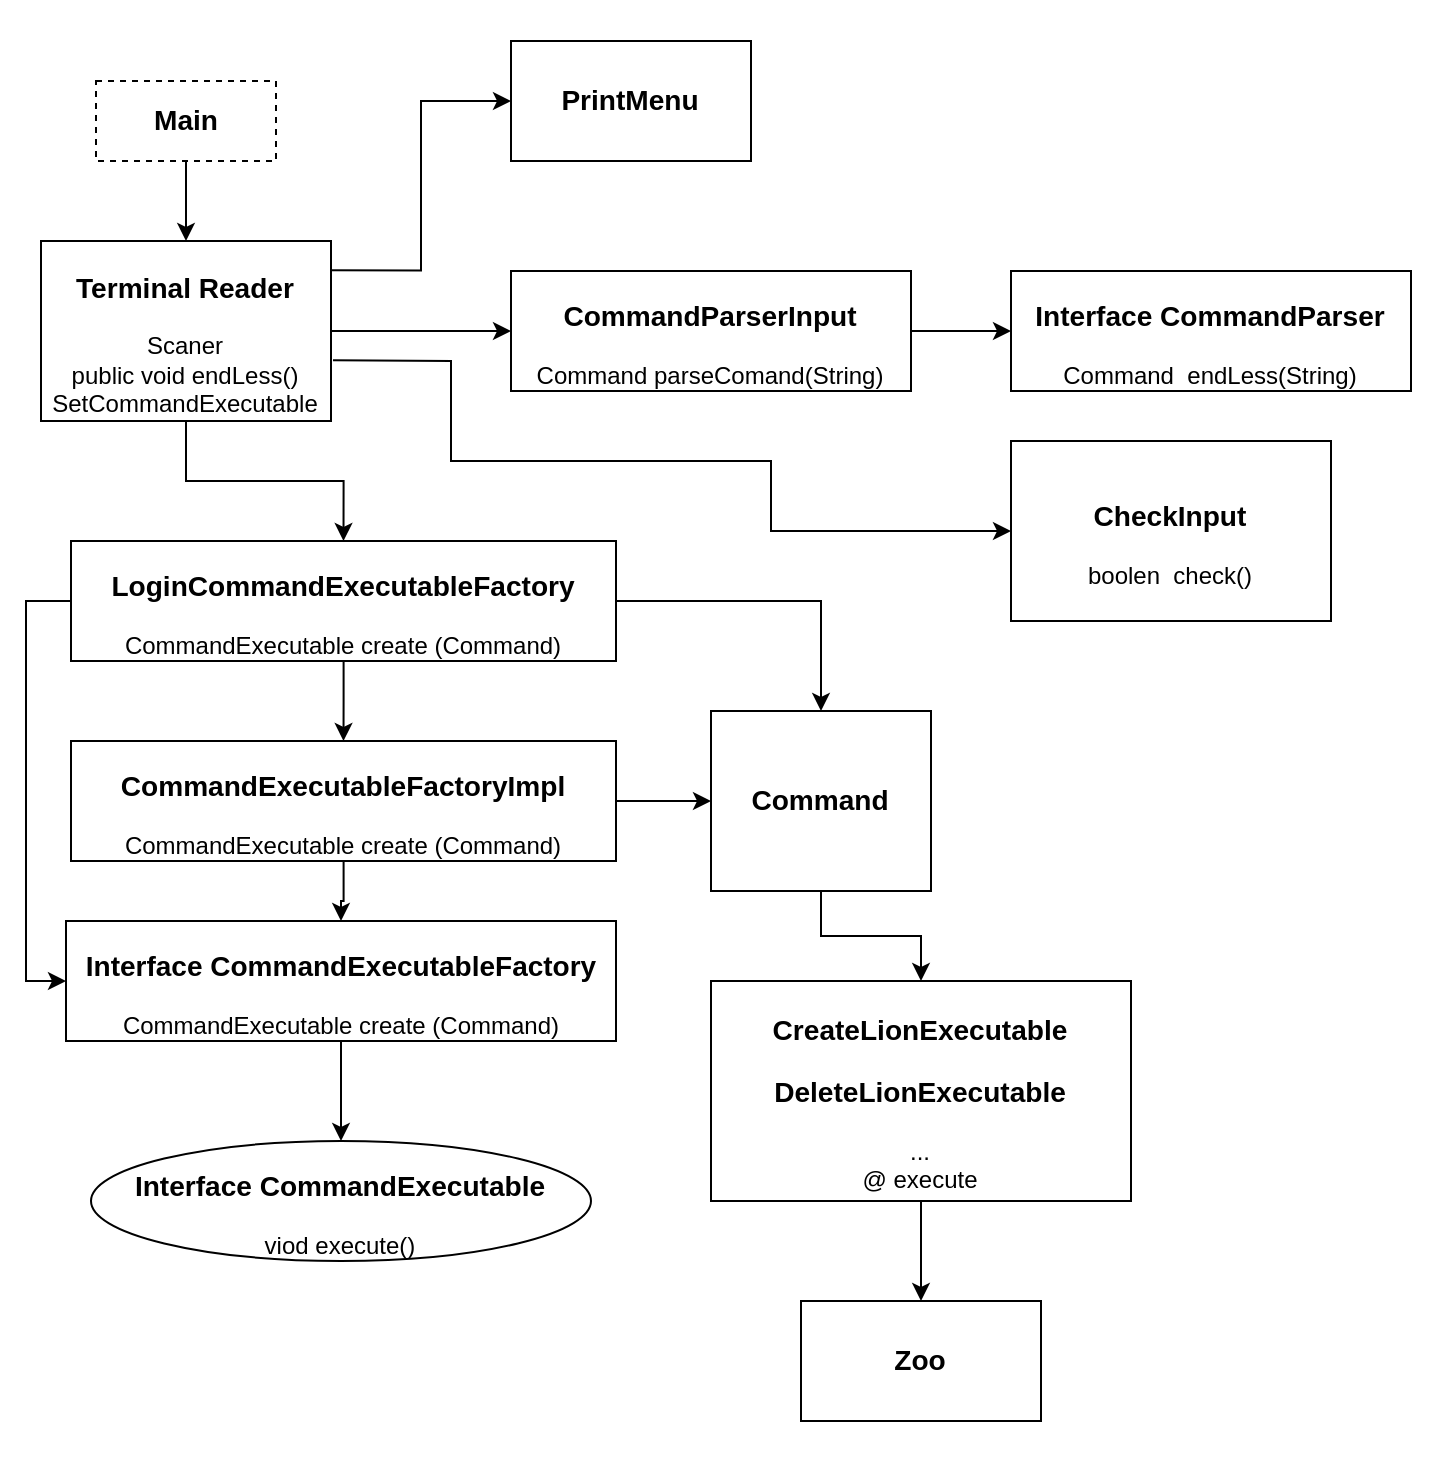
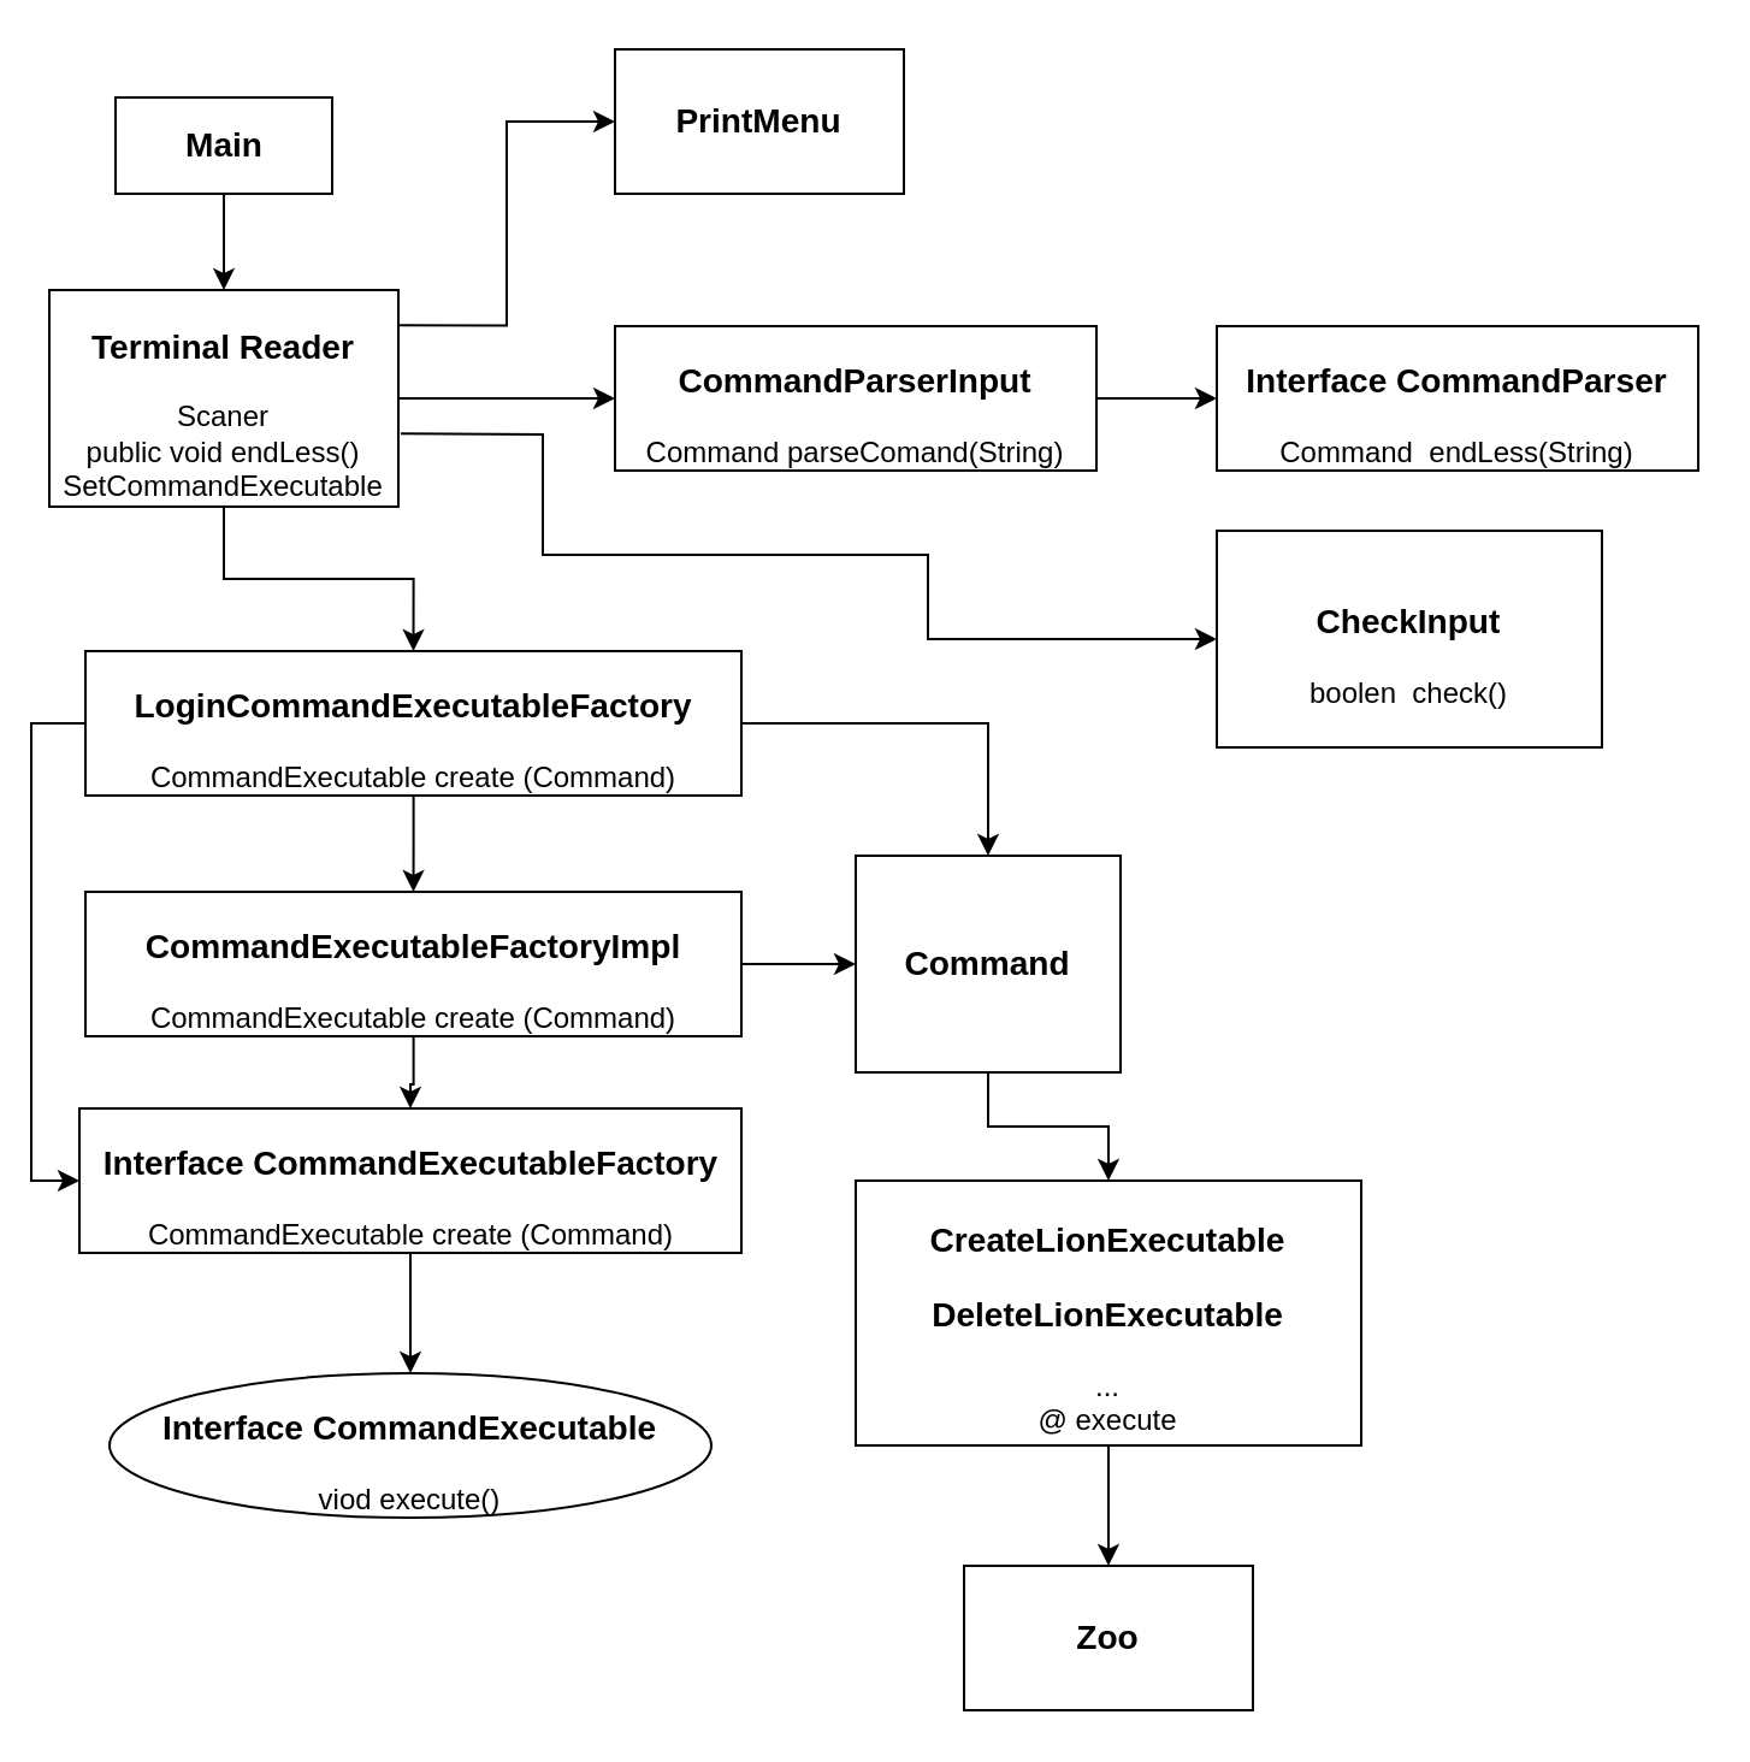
  <mxCell id="0" />
  <mxCell id="1" parent="0" />
  <mxCell id="2" value="" style="edgeStyle=orthogonalEdgeStyle;rounded=0;orthogonalLoop=1;jettySize=auto;html=1;fontColor=#000000;" parent="1" source="3" target="7" edge="1"><mxGeometry relative="1" as="geometry" /></mxCell>
- <mxCell id="3" value="&lt;h3&gt;Main&lt;/h3&gt;" style="rounded=0;whiteSpace=wrap;html=1;dashed=1;" parent="1" vertex="1"><mxGeometry x="47.5" y="40" width="90" height="40" as="geometry" /></mxCell>
+ <mxCell id="3" value="&lt;h3&gt;Main&lt;/h3&gt;" style="rounded=0;whiteSpace=wrap;html=1;" parent="1" vertex="1"><mxGeometry x="47.5" y="40" width="90" height="40" as="geometry" /></mxCell>
  <mxCell id="4" style="edgeStyle=orthogonalEdgeStyle;rounded=0;orthogonalLoop=1;jettySize=auto;html=1;entryX=0;entryY=0.5;entryDx=0;entryDy=0;fontColor=#000000;exitX=0.993;exitY=0.163;exitDx=0;exitDy=0;exitPerimeter=0;" parent="1" source="7" target="16" edge="1"><mxGeometry relative="1" as="geometry" /></mxCell>
  <mxCell id="5" style="edgeStyle=orthogonalEdgeStyle;rounded=0;orthogonalLoop=1;jettySize=auto;html=1;entryX=0.5;entryY=0;entryDx=0;entryDy=0;fontSize=14;" parent="1" source="7" target="26" edge="1"><mxGeometry relative="1" as="geometry" /></mxCell>
  <mxCell id="6" style="edgeStyle=orthogonalEdgeStyle;rounded=0;orthogonalLoop=1;jettySize=auto;html=1;entryX=0;entryY=0.5;entryDx=0;entryDy=0;" edge="1" parent="1" source="7" target="21"><mxGeometry relative="1" as="geometry" /></mxCell>
  <mxCell id="7" value="&lt;h3&gt;Terminal Reader&lt;/h3&gt;Scaner&lt;br&gt;public void endLess()&lt;br&gt;SetCommandExecutable" style="rounded=0;whiteSpace=wrap;html=1;" parent="1" vertex="1"><mxGeometry x="20" y="120" width="145" height="90" as="geometry" /></mxCell>
  <mxCell id="8" value="&lt;h3&gt;Interface CommandParser&lt;/h3&gt;Command&amp;nbsp; endLess(String)" style="rounded=0;whiteSpace=wrap;html=1;fontColor=#000000;" parent="1" vertex="1"><mxGeometry x="505" y="135" width="200" height="60" as="geometry" /></mxCell>
  <mxCell id="9" style="edgeStyle=orthogonalEdgeStyle;rounded=0;orthogonalLoop=1;jettySize=auto;html=1;entryX=0.5;entryY=0;entryDx=0;entryDy=0;" parent="1" source="10" target="11" edge="1"><mxGeometry relative="1" as="geometry" /></mxCell>
  <mxCell id="10" value="&lt;h3 style=&quot;font-size: 14px;&quot;&gt;&lt;span style=&quot;background-color: initial;&quot;&gt;Interface&lt;/span&gt;&amp;nbsp;CommandExecutableFactory&lt;/h3&gt;CommandExecutable create (Command)" style="rounded=0;whiteSpace=wrap;html=1;fontColor=#000000;" parent="1" vertex="1"><mxGeometry x="32.5" y="460" width="275" height="60" as="geometry" /></mxCell>
  <mxCell id="11" value="&lt;h3&gt;Interface CommandExecutable&lt;/h3&gt;viod execute()" style="ellipse;whiteSpace=wrap;html=1;fontColor=#000000;" parent="1" vertex="1"><mxGeometry x="45" y="570" width="250" height="60" as="geometry" /></mxCell>
  <mxCell id="12" style="edgeStyle=orthogonalEdgeStyle;rounded=0;orthogonalLoop=1;jettySize=auto;html=1;" edge="1" parent="1" source="13" target="17"><mxGeometry relative="1" as="geometry" /></mxCell>
  <mxCell id="13" value="&lt;h3&gt;CreateLionExecutable&lt;/h3&gt;&lt;div&gt;&lt;h3&gt;DeleteLionExecutable&lt;/h3&gt;&lt;/div&gt;&lt;div&gt;...&lt;/div&gt;@ execute" style="rounded=0;whiteSpace=wrap;html=1;fontColor=#000000;" parent="1" vertex="1"><mxGeometry x="355" y="490" width="210" height="110" as="geometry" /></mxCell>
  <mxCell id="14" style="edgeStyle=orthogonalEdgeStyle;rounded=0;orthogonalLoop=1;jettySize=auto;html=1;entryX=0.5;entryY=0;entryDx=0;entryDy=0;" edge="1" parent="1" source="15" target="13"><mxGeometry relative="1" as="geometry"><mxPoint x="425" y="480" as="targetPoint" /></mxGeometry></mxCell>
  <mxCell id="15" value="&lt;h3&gt;Command&lt;/h3&gt;" style="rounded=0;whiteSpace=wrap;html=1;strokeColor=default;fontColor=#000000;fillColor=none;" parent="1" vertex="1"><mxGeometry x="355" y="355" width="110" height="90" as="geometry" /></mxCell>
  <mxCell id="16" value="&lt;h3&gt;PrintMenu&lt;/h3&gt;" style="rounded=0;whiteSpace=wrap;html=1;strokeColor=default;fontColor=#000000;fillColor=none;" parent="1" vertex="1"><mxGeometry x="255" y="20" width="120" height="60" as="geometry" /></mxCell>
  <mxCell id="17" value="&lt;h3&gt;Zoo&lt;/h3&gt;" style="rounded=0;whiteSpace=wrap;html=1;strokeColor=default;fontColor=#000000;fillColor=none;" parent="1" vertex="1"><mxGeometry x="400" y="650" width="120" height="60" as="geometry" /></mxCell>
  <mxCell id="18" value="&lt;h3&gt;CheckInput&lt;/h3&gt;boolen&amp;nbsp; check()" style="rounded=0;whiteSpace=wrap;html=1;strokeColor=default;fontColor=#000000;fillColor=none;" parent="1" vertex="1"><mxGeometry x="505" y="220" width="160" height="90" as="geometry" /></mxCell>
  <mxCell id="19" value="" style="endArrow=classic;html=1;rounded=0;fontColor=#000000;entryX=0;entryY=0.5;entryDx=0;entryDy=0;exitX=1.007;exitY=0.663;exitDx=0;exitDy=0;exitPerimeter=0;" parent="1" source="7" target="18" edge="1"><mxGeometry width="50" height="50" relative="1" as="geometry"><mxPoint x="305" y="240" as="sourcePoint" /><mxPoint x="355" y="190" as="targetPoint" /><Array as="points"><mxPoint x="225" y="180" /><mxPoint x="225" y="230" /><mxPoint x="385" y="230" /><mxPoint x="385" y="265" /></Array></mxGeometry></mxCell>
  <mxCell id="20" style="edgeStyle=orthogonalEdgeStyle;rounded=0;orthogonalLoop=1;jettySize=auto;html=1;entryX=0;entryY=0.5;entryDx=0;entryDy=0;" edge="1" parent="1" source="21" target="8"><mxGeometry relative="1" as="geometry" /></mxCell>
  <mxCell id="21" value="&lt;h3&gt;CommandParserInput&lt;/h3&gt;Command parseComand(String)" style="rounded=0;whiteSpace=wrap;html=1;" parent="1" vertex="1"><mxGeometry x="255" y="135" width="200" height="60" as="geometry" /></mxCell>
  <mxCell id="22" style="edgeStyle=orthogonalEdgeStyle;rounded=0;orthogonalLoop=1;jettySize=auto;html=1;entryX=0.5;entryY=0;entryDx=0;entryDy=0;fontSize=14;startArrow=none;" parent="1" source="28" target="10" edge="1"><mxGeometry relative="1" as="geometry" /></mxCell>
  <mxCell id="23" style="edgeStyle=orthogonalEdgeStyle;rounded=0;orthogonalLoop=1;jettySize=auto;html=1;entryX=0.5;entryY=0;entryDx=0;entryDy=0;" edge="1" parent="1" source="26" target="28"><mxGeometry relative="1" as="geometry" /></mxCell>
  <mxCell id="24" style="edgeStyle=orthogonalEdgeStyle;rounded=0;orthogonalLoop=1;jettySize=auto;html=1;entryX=0;entryY=0.5;entryDx=0;entryDy=0;exitX=0;exitY=0.5;exitDx=0;exitDy=0;" edge="1" parent="1" source="26" target="10"><mxGeometry relative="1" as="geometry" /></mxCell>
  <mxCell id="25" style="edgeStyle=orthogonalEdgeStyle;rounded=0;orthogonalLoop=1;jettySize=auto;html=1;" edge="1" parent="1" source="26" target="15"><mxGeometry relative="1" as="geometry" /></mxCell>
  <mxCell id="26" value="&lt;h3&gt;LoginCommandExecutableFactory&lt;/h3&gt;CommandExecutable create (Command)" style="rounded=0;whiteSpace=wrap;html=1;" parent="1" vertex="1"><mxGeometry x="35" y="270" width="272.5" height="60" as="geometry" /></mxCell>
  <mxCell id="27" style="edgeStyle=orthogonalEdgeStyle;rounded=0;orthogonalLoop=1;jettySize=auto;html=1;entryX=0;entryY=0.5;entryDx=0;entryDy=0;" edge="1" parent="1" source="28" target="15"><mxGeometry relative="1" as="geometry" /></mxCell>
  <mxCell id="28" value="&lt;h3&gt;CommandExecutableFactoryImpl&lt;/h3&gt;CommandExecutable create (Command)" style="rounded=0;whiteSpace=wrap;html=1;" parent="1" vertex="1"><mxGeometry x="35" y="370" width="272.5" height="60" as="geometry" /></mxCell>
